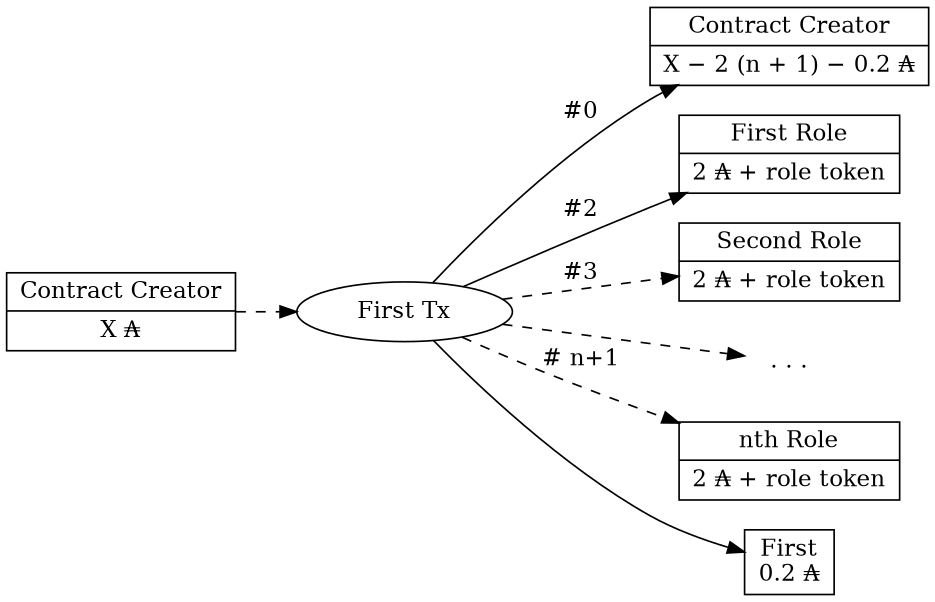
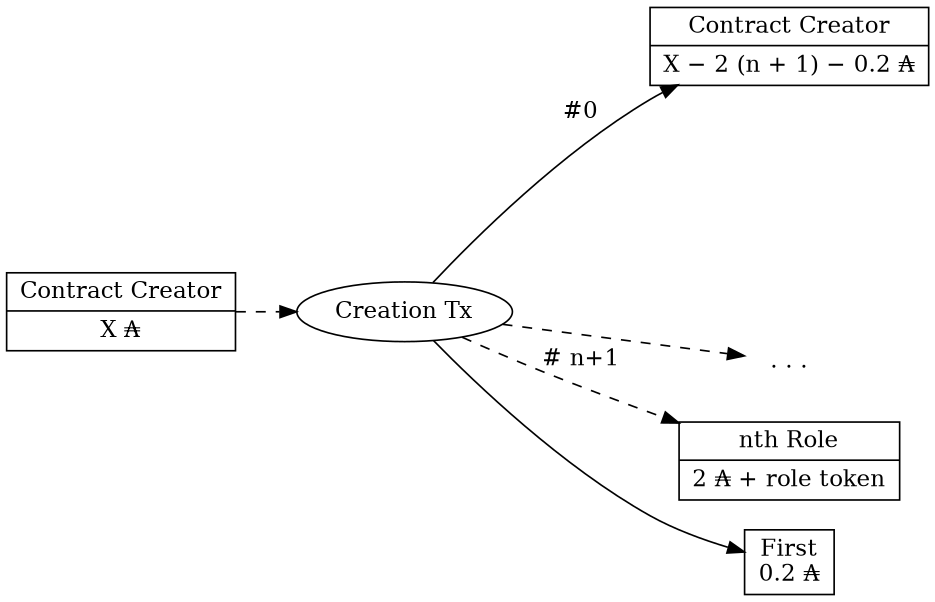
  digraph {
    rankdir=LR
    node [shape=record]
    edge [style=dashed]
    n1 [label="Contract Creator|X ₳"]
-   n2 [label="First Tx" shape=oval]
+   n2 [label="Creation Tx" shape=oval]
    n3 [label="Contract Creator|X − 2 (n + 1) − 0.2 ₳"]
-   n4 [label="First Role|2 ₳ + role token"]
-   n5 [label="Second Role|2 ₳ + role token"]
    n6 [label=". . ." shape=none]
    n7 [label="nth Role|2 ₳ + role token"]
    n8 [label="First\n0.2 ₳"]
    n1 -> n2
    n2 -> n3 [label="#0" style=solid]
-   n2 -> n4 [label="#2" style=solid]
-   n2 -> n5 [label="#3"]
    n2 -> n6
    n2 -> n7 [label="# n+1"]
    n2 -> n8 [style=solid]
  }
